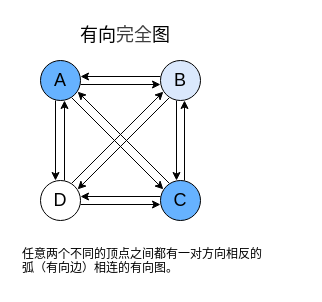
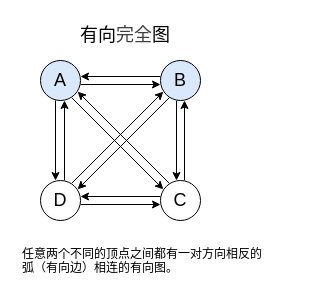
  <mxCell id="0" />
  <mxCell id="1" parent="0" />
  <mxCell id="2" value="" style="edgeStyle=orthogonalEdgeStyle;rounded=0;orthogonalLoop=1;jettySize=auto;html=1;" parent="1" edge="1"><mxGeometry relative="1" as="geometry"><mxPoint x="55" y="100" as="sourcePoint" /><mxPoint x="55" y="180" as="targetPoint" /></mxGeometry></mxCell>
  <mxCell id="3" value="" style="edgeStyle=orthogonalEdgeStyle;rounded=0;orthogonalLoop=1;jettySize=auto;html=1;" parent="1" edge="1"><mxGeometry relative="1" as="geometry"><mxPoint x="80" y="84" as="sourcePoint" /><mxPoint x="160" y="84" as="targetPoint" /></mxGeometry></mxCell>
  <mxCell id="4" style="rounded=0;orthogonalLoop=1;jettySize=auto;html=1;exitX=1;exitY=1;exitDx=0;exitDy=0;entryX=0;entryY=0;entryDx=0;entryDy=0;" parent="1" edge="1"><mxGeometry relative="1" as="geometry"><mxPoint x="71.142" y="97.142" as="sourcePoint" /><mxPoint x="162.858" y="188.858" as="targetPoint" /></mxGeometry></mxCell>
- <mxCell id="5" value="&lt;font style=&quot;color: rgb(0, 0, 0); font-size: 18px;&quot;&gt;A&lt;/font&gt;" style="ellipse;whiteSpace=wrap;html=1;aspect=fixed;fillColor=#66B2FF;" parent="1" vertex="1"><mxGeometry x="40" y="60" width="40" height="40" as="geometry" /></mxCell>
+ <mxCell id="5" value="&lt;font style=&quot;color: rgb(0, 0, 0); font-size: 18px;&quot;&gt;A&lt;/font&gt;" style="ellipse;whiteSpace=wrap;html=1;aspect=fixed;fillColor=#dae8fc;" parent="1" vertex="1"><mxGeometry x="40" y="60" width="40" height="40" as="geometry" /></mxCell>
  <mxCell id="6" value="" style="edgeStyle=orthogonalEdgeStyle;rounded=0;orthogonalLoop=1;jettySize=auto;html=1;" parent="1" edge="1"><mxGeometry relative="1" as="geometry"><mxPoint x="160" y="76" as="sourcePoint" /><mxPoint x="80" y="76" as="targetPoint" /></mxGeometry></mxCell>
  <mxCell id="7" value="" style="edgeStyle=orthogonalEdgeStyle;rounded=0;orthogonalLoop=1;jettySize=auto;html=1;" parent="1" edge="1"><mxGeometry relative="1" as="geometry"><mxPoint x="176" y="100" as="sourcePoint" /><mxPoint x="176" y="180" as="targetPoint" /></mxGeometry></mxCell>
  <mxCell id="8" style="rounded=0;orthogonalLoop=1;jettySize=auto;html=1;exitX=0;exitY=1;exitDx=0;exitDy=0;entryX=1;entryY=0;entryDx=0;entryDy=0;" parent="1" edge="1"><mxGeometry relative="1" as="geometry"><mxPoint x="168.858" y="97.142" as="sourcePoint" /><mxPoint x="77.142" y="188.858" as="targetPoint" /></mxGeometry></mxCell>
  <mxCell id="9" value="&lt;font style=&quot;color: rgb(0, 0, 0); font-size: 18px;&quot;&gt;B&lt;/font&gt;" style="ellipse;whiteSpace=wrap;html=1;aspect=fixed;fillColor=#dae8fc;" parent="1" vertex="1"><mxGeometry x="160" y="60" width="40" height="40" as="geometry" /></mxCell>
  <mxCell id="10" value="" style="edgeStyle=orthogonalEdgeStyle;rounded=0;orthogonalLoop=1;jettySize=auto;html=1;" parent="1" edge="1"><mxGeometry relative="1" as="geometry"><mxPoint x="160" y="196" as="sourcePoint" /><mxPoint x="80" y="196" as="targetPoint" /></mxGeometry></mxCell>
  <mxCell id="11" value="" style="edgeStyle=orthogonalEdgeStyle;rounded=0;orthogonalLoop=1;jettySize=auto;html=1;" parent="1" edge="1"><mxGeometry relative="1" as="geometry"><mxPoint x="184" y="180" as="sourcePoint" /><mxPoint x="184" y="100" as="targetPoint" /></mxGeometry></mxCell>
  <mxCell id="12" style="rounded=0;orthogonalLoop=1;jettySize=auto;html=1;exitX=0;exitY=0;exitDx=0;exitDy=0;entryX=1;entryY=1;entryDx=0;entryDy=0;" parent="1" edge="1"><mxGeometry relative="1" as="geometry"><mxPoint x="168.858" y="182.858" as="sourcePoint" /><mxPoint x="77.142" y="91.142" as="targetPoint" /></mxGeometry></mxCell>
- <mxCell id="13" value="&lt;font style=&quot;color: rgb(0, 0, 0); font-size: 18px;&quot;&gt;C&lt;/font&gt;" style="ellipse;whiteSpace=wrap;html=1;aspect=fixed;fillColor=#66B2FF;" parent="1" vertex="1"><mxGeometry x="160" y="180" width="40" height="40" as="geometry" /></mxCell>
+ <mxCell id="13" value="&lt;font style=&quot;color: rgb(0, 0, 0); font-size: 18px;&quot;&gt;C&lt;/font&gt;" style="ellipse;whiteSpace=wrap;html=1;aspect=fixed;fillColor=#ffffff;" parent="1" vertex="1"><mxGeometry x="160" y="180" width="40" height="40" as="geometry" /></mxCell>
  <mxCell id="14" value="" style="edgeStyle=orthogonalEdgeStyle;rounded=0;orthogonalLoop=1;jettySize=auto;html=1;" parent="1" edge="1"><mxGeometry relative="1" as="geometry"><mxPoint x="64" y="180" as="sourcePoint" /><mxPoint x="64" y="100" as="targetPoint" /></mxGeometry></mxCell>
  <mxCell id="15" value="" style="edgeStyle=orthogonalEdgeStyle;rounded=0;orthogonalLoop=1;jettySize=auto;html=1;" parent="1" edge="1"><mxGeometry relative="1" as="geometry"><mxPoint x="80" y="204" as="sourcePoint" /><mxPoint x="160" y="204" as="targetPoint" /></mxGeometry></mxCell>
  <mxCell id="16" style="rounded=0;orthogonalLoop=1;jettySize=auto;html=1;exitX=1;exitY=0;exitDx=0;exitDy=0;entryX=0;entryY=1;entryDx=0;entryDy=0;" parent="1" edge="1"><mxGeometry relative="1" as="geometry"><mxPoint x="71.142" y="182.858" as="sourcePoint" /><mxPoint x="162.858" y="91.142" as="targetPoint" /></mxGeometry></mxCell>
  <mxCell id="17" value="&lt;font style=&quot;color: rgb(0, 0, 0); font-size: 18px;&quot;&gt;D&lt;/font&gt;" style="ellipse;whiteSpace=wrap;html=1;aspect=fixed;fillColor=#ffffff;" parent="1" vertex="1"><mxGeometry x="40" y="180" width="40" height="40" as="geometry" /></mxCell>
  <mxCell id="18" value="&lt;font style=&quot;font-size: 18px;&quot;&gt;有向&lt;span style=&quot;color: rgb(63, 63, 63);&quot;&gt;完全&lt;/span&gt;图&lt;/font&gt;" style="text;html=1;align=center;verticalAlign=middle;whiteSpace=wrap;rounded=0;" parent="1" vertex="1"><mxGeometry x="60" y="20" width="130" height="30" as="geometry" /></mxCell>
  <mxCell id="19" value="任意两个不同的顶点之间都有一对方向相反的&#10;弧（有向边）相连的有向图。" style="text;whiteSpace=wrap;" parent="1" vertex="1"><mxGeometry x="20" y="240" width="280" height="40" as="geometry" /></mxCell>
